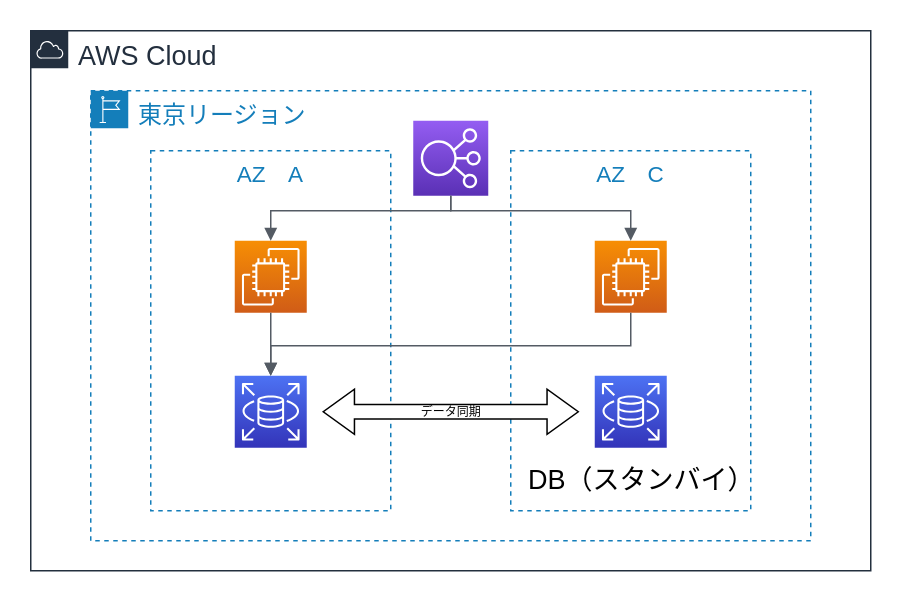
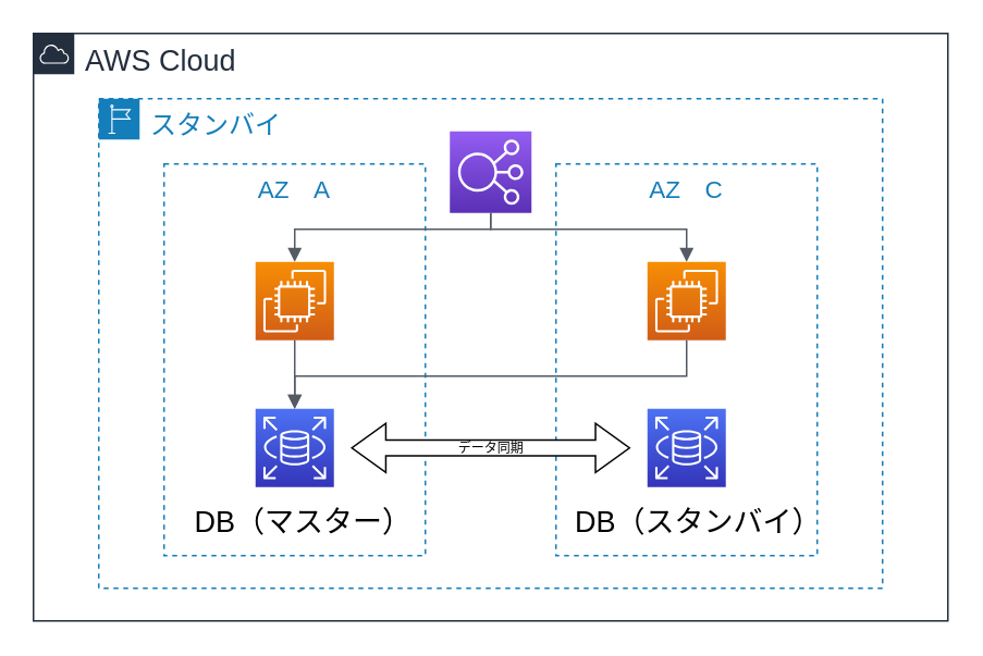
  <mxCell id="0" />
  <mxCell id="1" parent="0" />
  <mxCell id="2" value="AWS Cloud" style="points=[[0,0],[0.25,0],[0.5,0],[0.75,0],[1,0],[1,0.25],[1,0.5],[1,0.75],[1,1],[0.75,1],[0.5,1],[0.25,1],[0,1],[0,0.75],[0,0.5],[0,0.25]];outlineConnect=0;gradientColor=none;html=1;whiteSpace=wrap;fontSize=18;fontStyle=0;shape=mxgraph.aws4.group;grIcon=mxgraph.aws4.group_aws_cloud;strokeColor=#232F3E;fillColor=none;verticalAlign=top;align=left;spacingLeft=30;fontColor=#232F3E;dashed=0;" vertex="1" parent="1"><mxGeometry x="20" y="20" width="560" height="360" as="geometry" /></mxCell>
- <mxCell id="3" value="東京リージョン" style="points=[[0,0],[0.25,0],[0.5,0],[0.75,0],[1,0],[1,0.25],[1,0.5],[1,0.75],[1,1],[0.75,1],[0.5,1],[0.25,1],[0,1],[0,0.75],[0,0.5],[0,0.25]];outlineConnect=0;gradientColor=none;html=1;whiteSpace=wrap;fontSize=16;fontStyle=0;shape=mxgraph.aws4.group;grIcon=mxgraph.aws4.group_region;strokeColor=#147EBA;fillColor=none;verticalAlign=top;align=left;spacingLeft=30;fontColor=#147EBA;dashed=1;" vertex="1" parent="1"><mxGeometry x="60" y="60" width="480" height="300" as="geometry" /></mxCell>
+ <mxCell id="3" value="スタンバイ" style="points=[[0,0],[0.25,0],[0.5,0],[0.75,0],[1,0],[1,0.25],[1,0.5],[1,0.75],[1,1],[0.75,1],[0.5,1],[0.25,1],[0,1],[0,0.75],[0,0.5],[0,0.25]];outlineConnect=0;gradientColor=none;html=1;whiteSpace=wrap;fontSize=16;fontStyle=0;shape=mxgraph.aws4.group;grIcon=mxgraph.aws4.group_region;strokeColor=#147EBA;fillColor=none;verticalAlign=top;align=left;spacingLeft=30;fontColor=#147EBA;dashed=1;" vertex="1" parent="1"><mxGeometry x="60" y="60" width="480" height="300" as="geometry" /></mxCell>
  <mxCell id="4" value="AZ　A" style="fillColor=none;strokeColor=#147EBA;dashed=1;verticalAlign=top;fontStyle=0;fontColor=#147EBA;fontSize=15;" vertex="1" parent="1"><mxGeometry x="100" y="100" width="160" height="240" as="geometry" /></mxCell>
  <mxCell id="5" value="AZ　C" style="fillColor=none;strokeColor=#147EBA;dashed=1;verticalAlign=top;fontStyle=0;fontColor=#147EBA;fontSize=15;" vertex="1" parent="1"><mxGeometry x="340" y="100" width="160" height="240" as="geometry" /></mxCell>
  <mxCell id="6" value="" style="outlineConnect=0;fontColor=#232F3E;gradientColor=#945DF2;gradientDirection=north;fillColor=#5A30B5;strokeColor=#ffffff;dashed=0;verticalLabelPosition=bottom;verticalAlign=top;align=center;html=1;fontSize=12;fontStyle=0;aspect=fixed;shape=mxgraph.aws4.resourceIcon;resIcon=mxgraph.aws4.elastic_load_balancing;" vertex="1" parent="1"><mxGeometry x="275" y="80" width="50" height="50" as="geometry" /></mxCell>
  <mxCell id="7" value="" style="outlineConnect=0;fontColor=#232F3E;gradientColor=#F78E04;gradientDirection=north;fillColor=#D05C17;strokeColor=#ffffff;dashed=0;verticalLabelPosition=bottom;verticalAlign=top;align=center;html=1;fontSize=12;fontStyle=0;aspect=fixed;shape=mxgraph.aws4.resourceIcon;resIcon=mxgraph.aws4.ec2;" vertex="1" parent="1"><mxGeometry x="156" y="160" width="48" height="48" as="geometry" /></mxCell>
  <mxCell id="8" value="" style="outlineConnect=0;fontColor=#232F3E;gradientColor=#F78E04;gradientDirection=north;fillColor=#D05C17;strokeColor=#ffffff;dashed=0;verticalLabelPosition=bottom;verticalAlign=top;align=center;html=1;fontSize=12;fontStyle=0;aspect=fixed;shape=mxgraph.aws4.resourceIcon;resIcon=mxgraph.aws4.ec2;" vertex="1" parent="1"><mxGeometry x="396" y="160" width="48" height="48" as="geometry" /></mxCell>
  <mxCell id="9" value="" style="outlineConnect=0;fontColor=#232F3E;gradientColor=#4D72F3;gradientDirection=north;fillColor=#3334B9;strokeColor=#ffffff;dashed=0;verticalLabelPosition=bottom;verticalAlign=top;align=center;html=1;fontSize=12;fontStyle=0;aspect=fixed;shape=mxgraph.aws4.resourceIcon;resIcon=mxgraph.aws4.rds;" vertex="1" parent="1"><mxGeometry x="156" y="250" width="48" height="48" as="geometry" /></mxCell>
  <mxCell id="10" value="" style="outlineConnect=0;fontColor=#232F3E;gradientColor=#4D72F3;gradientDirection=north;fillColor=#3334B9;strokeColor=#ffffff;dashed=0;verticalLabelPosition=bottom;verticalAlign=top;align=center;html=1;fontSize=12;fontStyle=0;aspect=fixed;shape=mxgraph.aws4.resourceIcon;resIcon=mxgraph.aws4.rds;" vertex="1" parent="1"><mxGeometry x="396" y="250" width="48" height="48" as="geometry" /></mxCell>
+ <mxCell id="11" value="DB（マスター）" style="text;html=1;resizable=0;autosize=1;align=center;verticalAlign=middle;points=[];fillColor=none;strokeColor=none;rounded=0;fontSize=18;" vertex="1" parent="1"><mxGeometry x="110" y="305" width="150" height="30" as="geometry" /></mxCell>
  <mxCell id="12" value="DB（スタンバイ）" style="text;html=1;resizable=0;autosize=1;align=center;verticalAlign=middle;points=[];fillColor=none;strokeColor=none;rounded=0;fontSize=18;" vertex="1" parent="1"><mxGeometry x="342" y="305" width="170" height="30" as="geometry" /></mxCell>
  <mxCell id="13" value="データ同期" style="html=1;shadow=0;dashed=0;align=center;verticalAlign=middle;shape=mxgraph.arrows2.twoWayArrow;dy=0.68;dx=20.8;fontSize=8;" vertex="1" parent="1"><mxGeometry x="215" y="259" width="170" height="30" as="geometry" /></mxCell>
  <mxCell id="14" value="" style="edgeStyle=orthogonalEdgeStyle;html=1;endArrow=block;elbow=vertical;startArrow=none;endFill=1;strokeColor=#545B64;rounded=0;fontSize=15;" edge="1" parent="1" source="7" target="9"><mxGeometry width="100" relative="1" as="geometry"><mxPoint x="275" y="219.5" as="sourcePoint" /><mxPoint x="375" y="219.5" as="targetPoint" /></mxGeometry></mxCell>
  <mxCell id="15" value="" style="edgeStyle=orthogonalEdgeStyle;html=1;endArrow=block;elbow=vertical;startArrow=none;endFill=1;strokeColor=#545B64;rounded=0;fontSize=15;" edge="1" parent="1" source="8" target="9"><mxGeometry width="100" relative="1" as="geometry"><mxPoint x="190" y="218" as="sourcePoint" /><mxPoint x="190" y="260" as="targetPoint" /><Array as="points"><mxPoint x="420" y="230" /><mxPoint x="180" y="230" /></Array></mxGeometry></mxCell>
  <mxCell id="16" value="" style="edgeStyle=orthogonalEdgeStyle;html=1;endArrow=block;elbow=vertical;startArrow=none;endFill=1;strokeColor=#545B64;rounded=0;fontSize=15;" edge="1" parent="1" source="6" target="7"><mxGeometry width="100" relative="1" as="geometry"><mxPoint x="430" y="218" as="sourcePoint" /><mxPoint x="190" y="260" as="targetPoint" /><Array as="points"><mxPoint x="300" y="140" /><mxPoint x="180" y="140" /></Array></mxGeometry></mxCell>
  <mxCell id="17" value="" style="edgeStyle=orthogonalEdgeStyle;html=1;endArrow=block;elbow=vertical;startArrow=none;endFill=1;strokeColor=#545B64;rounded=0;fontSize=15;" edge="1" parent="1" source="6" target="8"><mxGeometry width="100" relative="1" as="geometry"><mxPoint x="310" y="140" as="sourcePoint" /><mxPoint x="190" y="170" as="targetPoint" /><Array as="points"><mxPoint x="300" y="140" /><mxPoint x="420" y="140" /></Array></mxGeometry></mxCell>
